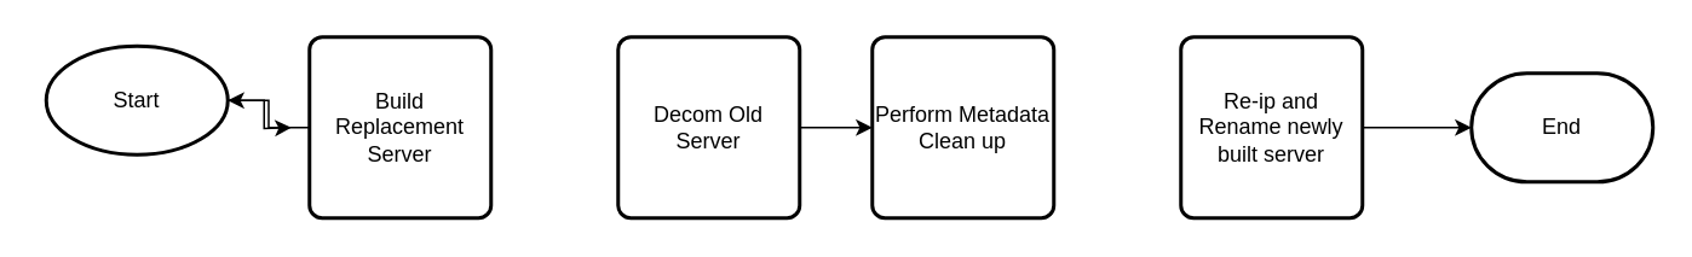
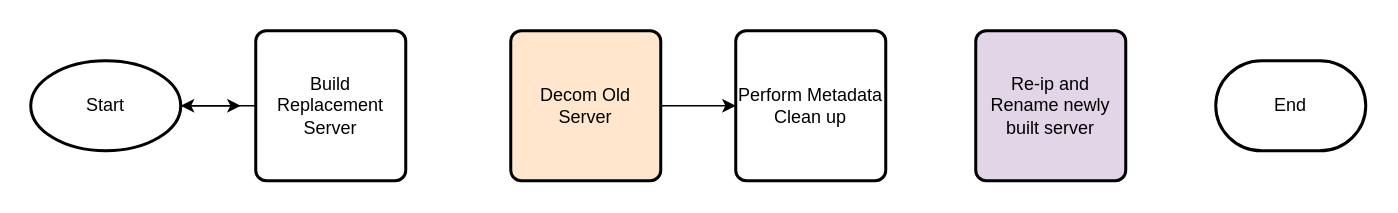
  <mxCell id="0" />
  <mxCell id="1" parent="0" />
- <mxCell id="2" value="Start" style="strokeWidth=2;html=1;shape=mxgraph.flowchart.start_1;whiteSpace=wrap;" vertex="1" parent="1"><mxGeometry x="25" y="25" width="100" height="60" as="geometry" /></mxCell>
+ <mxCell id="2" value="Start" style="strokeWidth=2;html=1;shape=mxgraph.flowchart.start_1;whiteSpace=wrap;" vertex="1" parent="1"><mxGeometry x="20" y="40" width="100" height="60" as="geometry" /></mxCell>
  <mxCell id="3" style="edgeStyle=orthogonalEdgeStyle;rounded=0;orthogonalLoop=1;jettySize=auto;html=1;" edge="1" parent="1" source="4" target="2"><mxGeometry relative="1" as="geometry" /></mxCell>
  <mxCell id="4" value="Build Replacement Server" style="rounded=1;whiteSpace=wrap;html=1;absoluteArcSize=1;arcSize=14;strokeWidth=2;" vertex="1" parent="1"><mxGeometry x="170" y="20" width="100" height="100" as="geometry" /></mxCell>
  <mxCell id="5" style="edgeStyle=orthogonalEdgeStyle;rounded=0;orthogonalLoop=1;jettySize=auto;html=1;" edge="1" parent="1" source="6" target="11"><mxGeometry relative="1" as="geometry" /></mxCell>
- <mxCell id="6" value="Decom Old Server" style="rounded=1;whiteSpace=wrap;html=1;absoluteArcSize=1;arcSize=14;strokeWidth=2;" vertex="1" parent="1"><mxGeometry x="340" y="20" width="100" height="100" as="geometry" /></mxCell>
- <mxCell id="7" style="edgeStyle=orthogonalEdgeStyle;rounded=0;orthogonalLoop=1;jettySize=auto;html=1;" edge="1" parent="1" source="8" target="9"><mxGeometry relative="1" as="geometry" /></mxCell>
- <mxCell id="8" value="Re-ip and Rename newly built server" style="rounded=1;whiteSpace=wrap;html=1;absoluteArcSize=1;arcSize=14;strokeWidth=2;" vertex="1" parent="1"><mxGeometry x="650" y="20" width="100" height="100" as="geometry" /></mxCell>
+ <mxCell id="6" value="Decom Old Server" style="rounded=1;whiteSpace=wrap;html=1;absoluteArcSize=1;arcSize=14;strokeWidth=2;fillColor=#ffe6cc;" vertex="1" parent="1"><mxGeometry x="340" y="20" width="100" height="100" as="geometry" /></mxCell>
+ <mxCell id="8" value="Re-ip and Rename newly built server" style="rounded=1;whiteSpace=wrap;html=1;absoluteArcSize=1;arcSize=14;strokeWidth=2;fillColor=#e1d5e7;" vertex="1" parent="1"><mxGeometry x="650" y="20" width="100" height="100" as="geometry" /></mxCell>
  <mxCell id="9" value="End" style="strokeWidth=2;html=1;shape=mxgraph.flowchart.terminator;whiteSpace=wrap;" vertex="1" parent="1"><mxGeometry x="810" y="40" width="100" height="60" as="geometry" /></mxCell>
  <mxCell id="10" style="edgeStyle=orthogonalEdgeStyle;rounded=0;orthogonalLoop=1;jettySize=auto;html=1;" edge="1" parent="1" source="2"><mxGeometry relative="1" as="geometry"><mxPoint x="160" y="70" as="targetPoint" /></mxGeometry></mxCell>
- <mxCell id="11" value="Perform Metadata Clean up" style="rounded=1;whiteSpace=wrap;html=1;absoluteArcSize=1;arcSize=14;strokeWidth=2;" vertex="1" parent="1"><mxGeometry x="480" y="20" width="100" height="100" as="geometry" /></mxCell>
+ <mxCell id="11" value="Perform Metadata Clean up" style="rounded=1;whiteSpace=wrap;html=1;absoluteArcSize=1;arcSize=14;strokeWidth=2;" vertex="1" parent="1"><mxGeometry x="490" y="20" width="100" height="100" as="geometry" /></mxCell>
